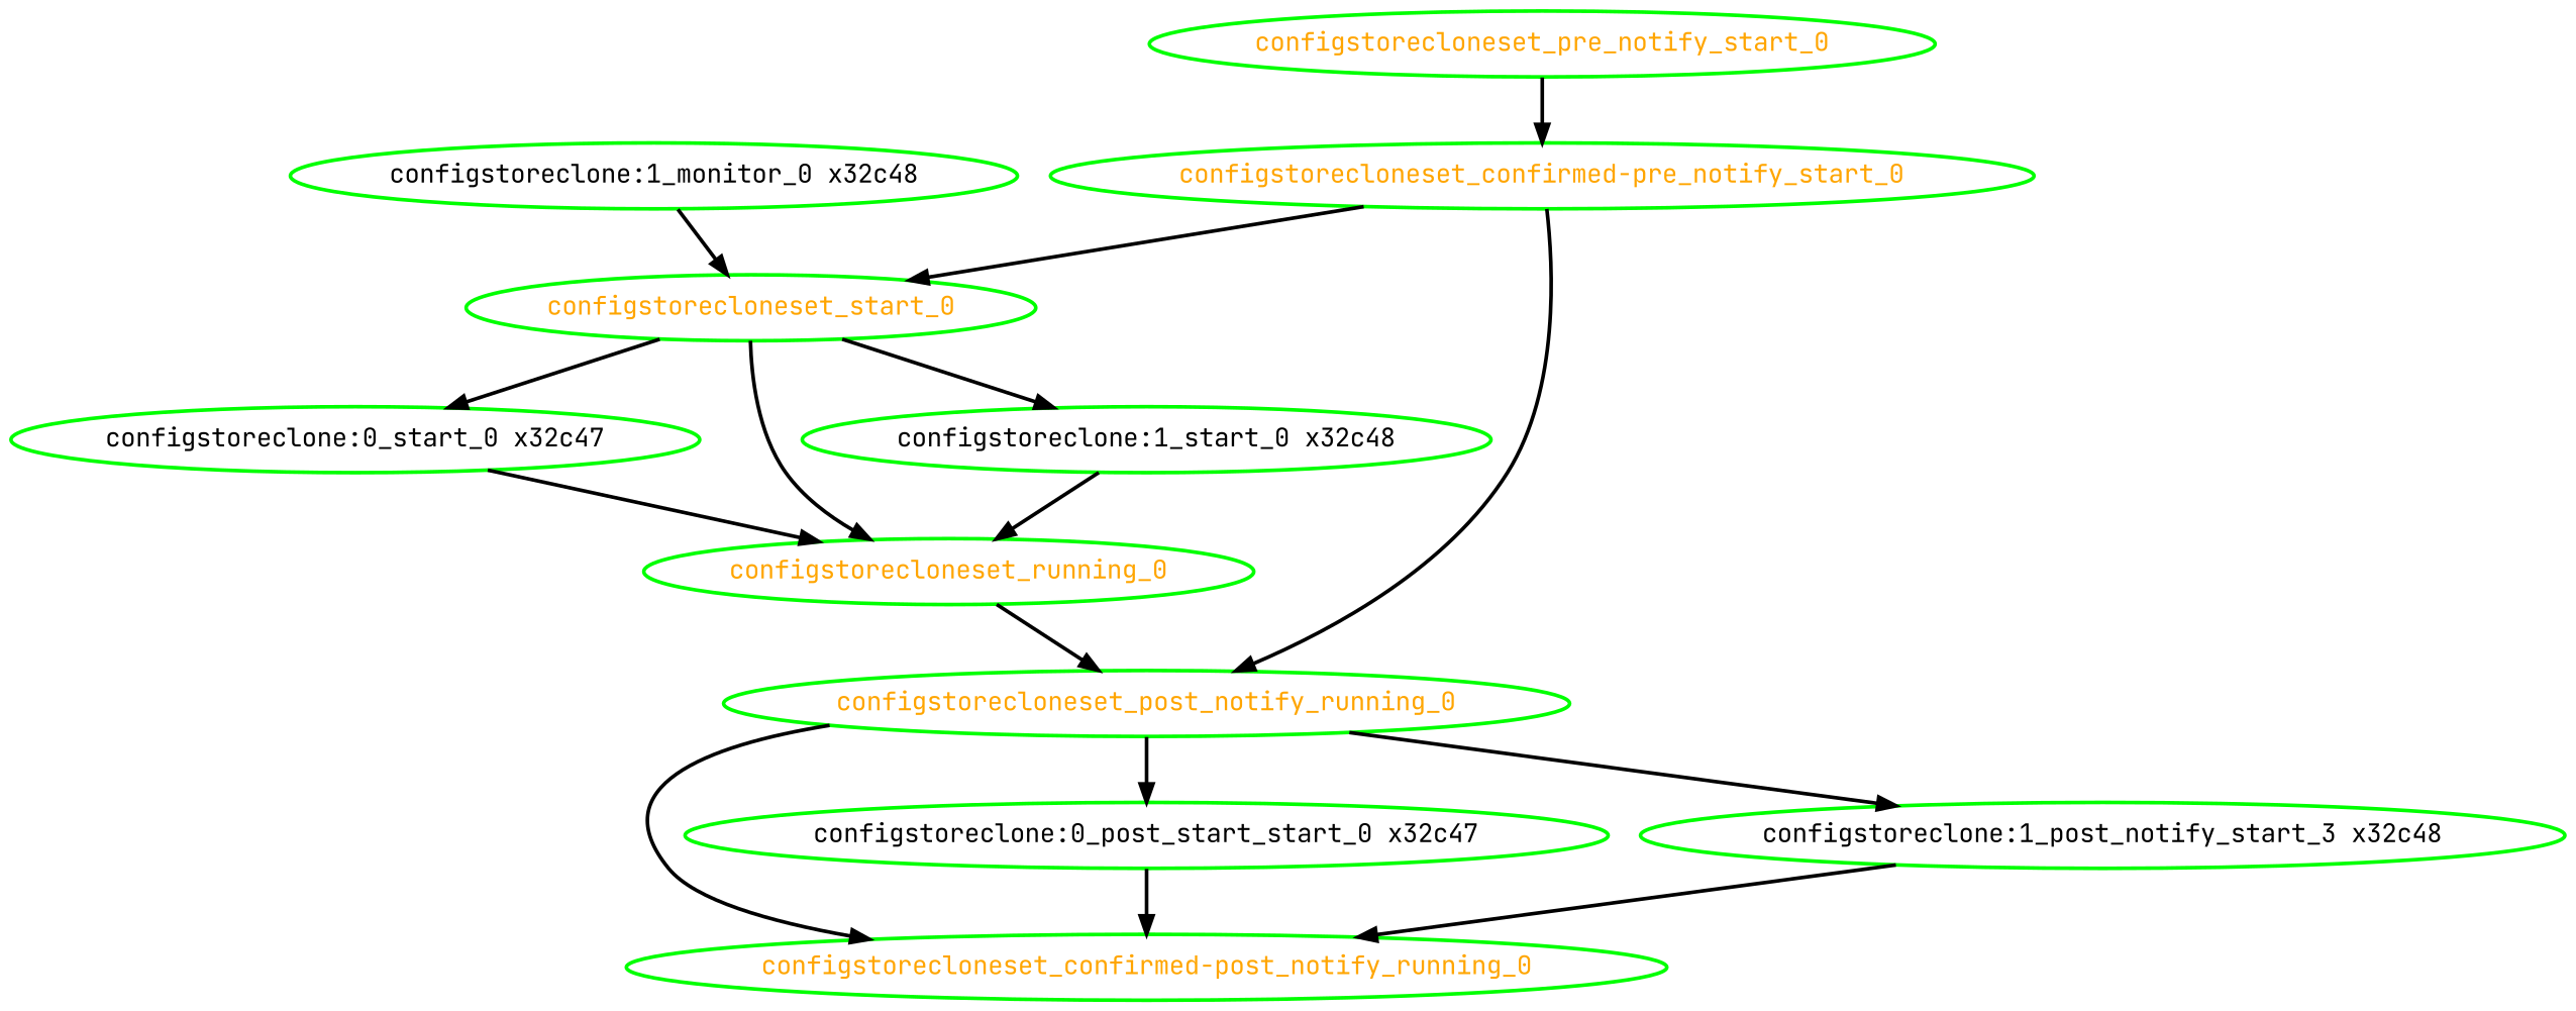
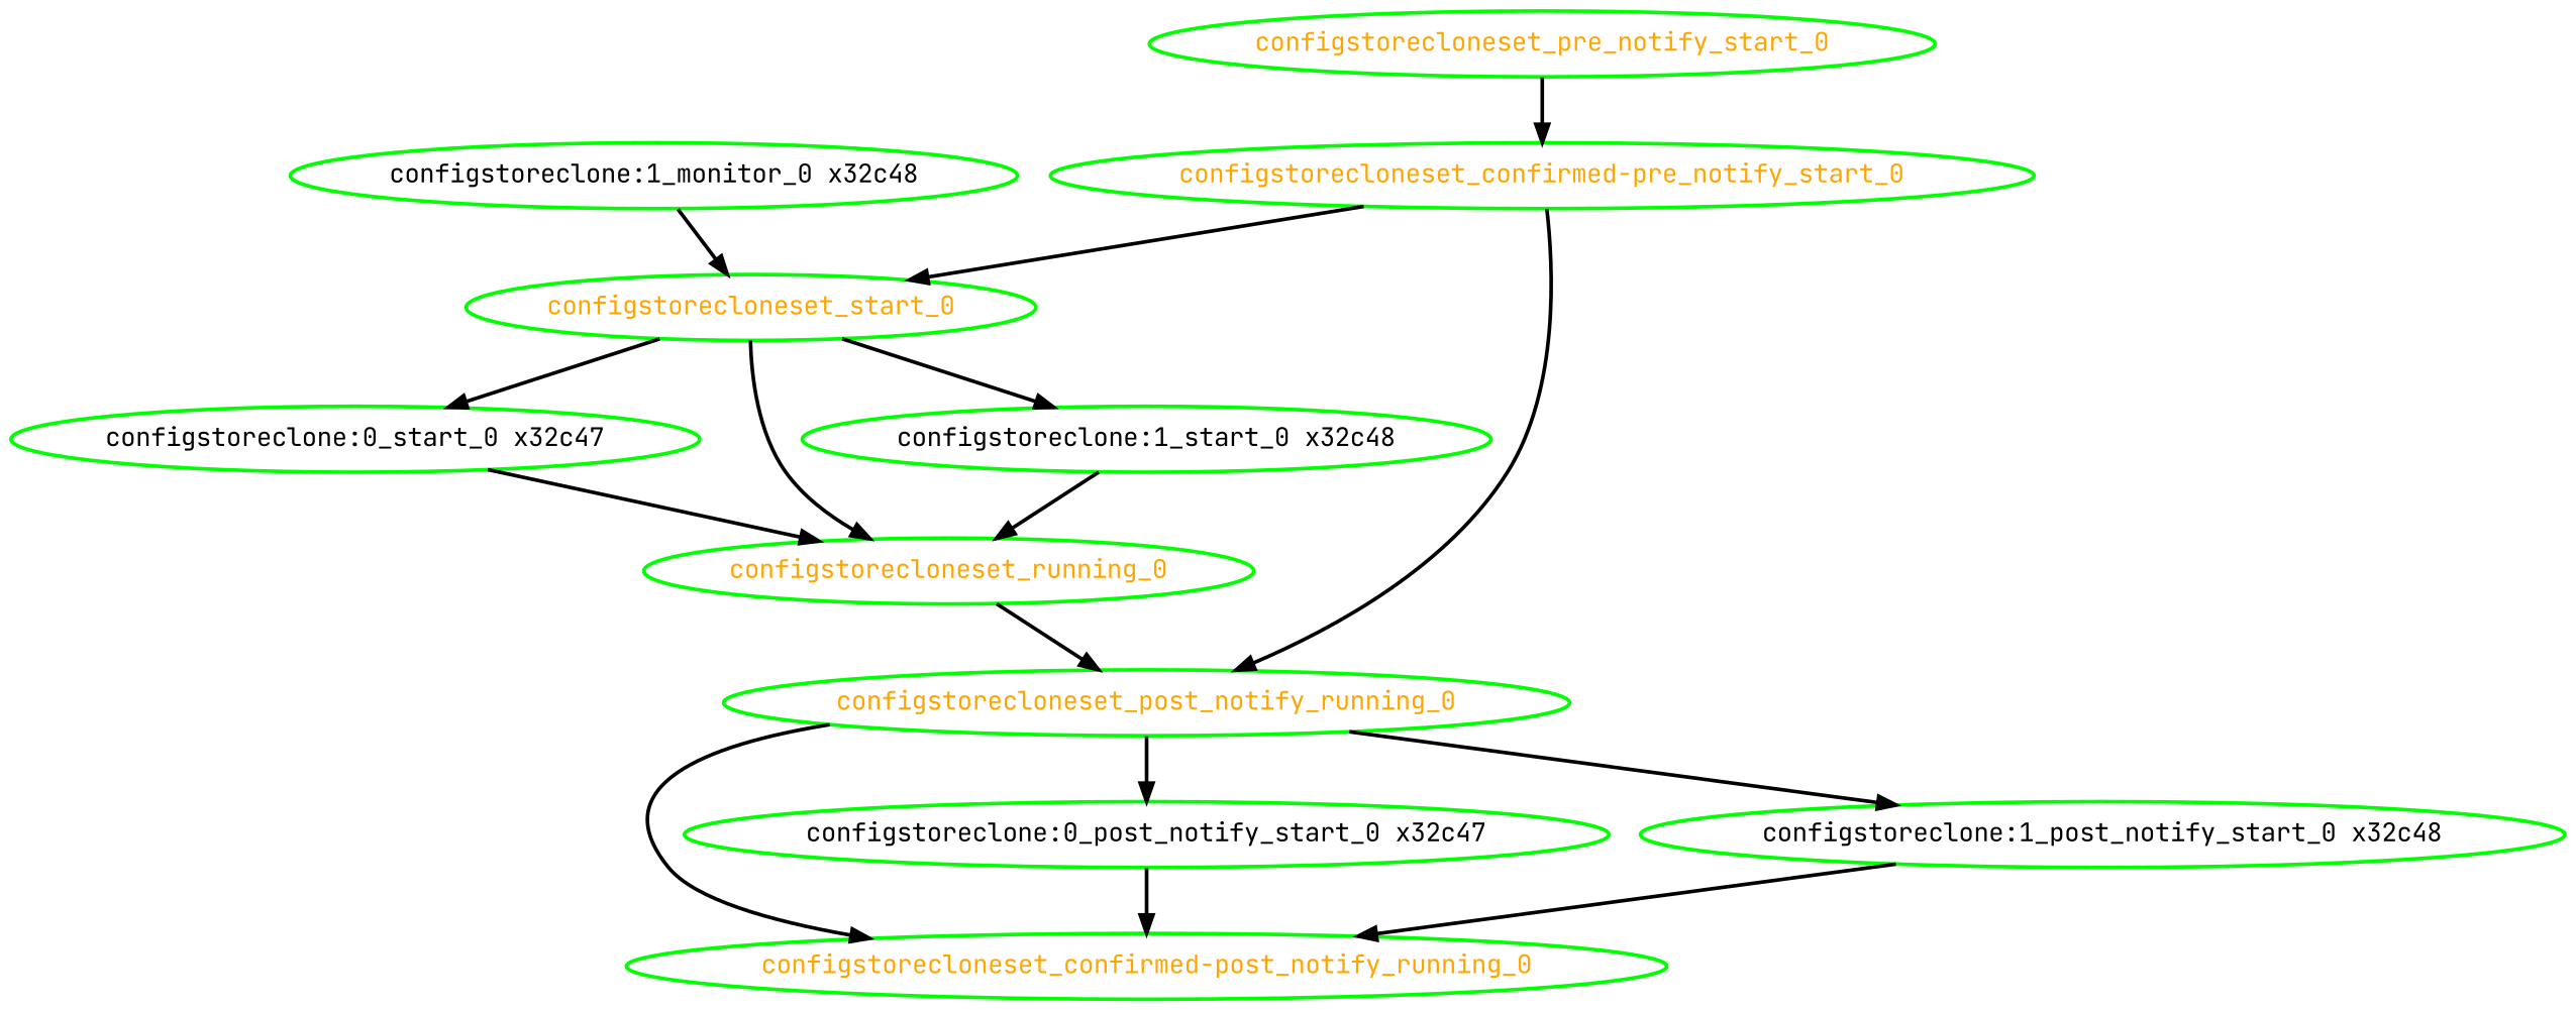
  digraph {
    fontname="JetBrains Mono"
    node [color=green fontcolor=orange fontname="JetBrains Mono" style=bold]
    edge [fontname="JetBrains Mono" style=bold]
    configstorecloneset_start_0
    "configstoreclone:0_start_0 x32c47" [fontcolor=black]
    configstorecloneset_running_0
    "configstoreclone:1_start_0 x32c48" [fontcolor=black]
    configstorecloneset_post_notify_running_0
    "configstorecloneset_confirmed-post_notify_running_0"
-   "configstoreclone:0_post_notify_start_0 x32c47" [fontcolor=black label="configstoreclone:0_post_start_start_0 x32c47"]
-   "configstoreclone:1_post_notify_start_0 x32c48" [fontcolor=black label="configstoreclone:1_post_notify_start_3 x32c48"]
+   "configstoreclone:0_post_notify_start_0 x32c47" [fontcolor=black]
+   "configstoreclone:1_post_notify_start_0 x32c48" [fontcolor=black]
    "configstoreclone:1_monitor_0 x32c48" [fontcolor=black]
    "configstorecloneset_confirmed-pre_notify_start_0"
    configstorecloneset_pre_notify_start_0
    configstorecloneset_start_0 -> "configstoreclone:0_start_0 x32c47"
    configstorecloneset_start_0 -> configstorecloneset_running_0
    configstorecloneset_start_0 -> "configstoreclone:1_start_0 x32c48"
    "configstoreclone:0_start_0 x32c47" -> configstorecloneset_running_0
    configstorecloneset_running_0 -> configstorecloneset_post_notify_running_0
    "configstoreclone:1_start_0 x32c48" -> configstorecloneset_running_0
    configstorecloneset_post_notify_running_0 -> "configstorecloneset_confirmed-post_notify_running_0"
    configstorecloneset_post_notify_running_0 -> "configstoreclone:0_post_notify_start_0 x32c47"
    configstorecloneset_post_notify_running_0 -> "configstoreclone:1_post_notify_start_0 x32c48"
    "configstoreclone:0_post_notify_start_0 x32c47" -> "configstorecloneset_confirmed-post_notify_running_0"
    "configstoreclone:1_post_notify_start_0 x32c48" -> "configstorecloneset_confirmed-post_notify_running_0"
    "configstoreclone:1_monitor_0 x32c48" -> configstorecloneset_start_0
    "configstorecloneset_confirmed-pre_notify_start_0" -> configstorecloneset_start_0
    "configstorecloneset_confirmed-pre_notify_start_0" -> configstorecloneset_post_notify_running_0
    configstorecloneset_pre_notify_start_0 -> "configstorecloneset_confirmed-pre_notify_start_0"
  }
